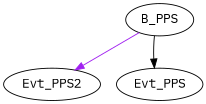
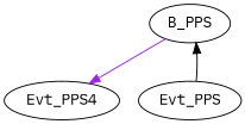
  digraph {
    fontname="IBM Plex Mono"
    node [bpentry=0 bpexit=0 cpu=1 fid=1 fontname="IBM Plex Mono" patentry=0 patexit=0 pattern=TEST0 type=tmsg bpid=8 gid=5 sid=2 tef=0 toffs=0]
    edge [fontname="IBM Plex Mono" type=defdst]
    B_PPS [beamproc=B3 bpexit=1 patexit=true qhi=0 qil=0 qlo=true tperiod=1000000000 type=block bpid="" gid="" sid="" tef="" toffs=""]
-   Evt_PPS2 [beamproc=B2 evtno=205 par="0x1122334455667788"]
+   Evt_PPS2 [beamproc=B2 evtno=205 par="0x1122334455667788" label=Evt_PPS4]
    Evt_PPS [beamin=0 beamproc=B1 bpentry=1 evtno=215 par="0x0011223344556677" patentry=1 reqnobeam=0 vacc=0]
    B_PPS -> Evt_PPS2 [color=purple]
-   B_PPS -> Evt_PPS [color=black]
+   Evt_PPS -> B_PPS [color=black]
  }
